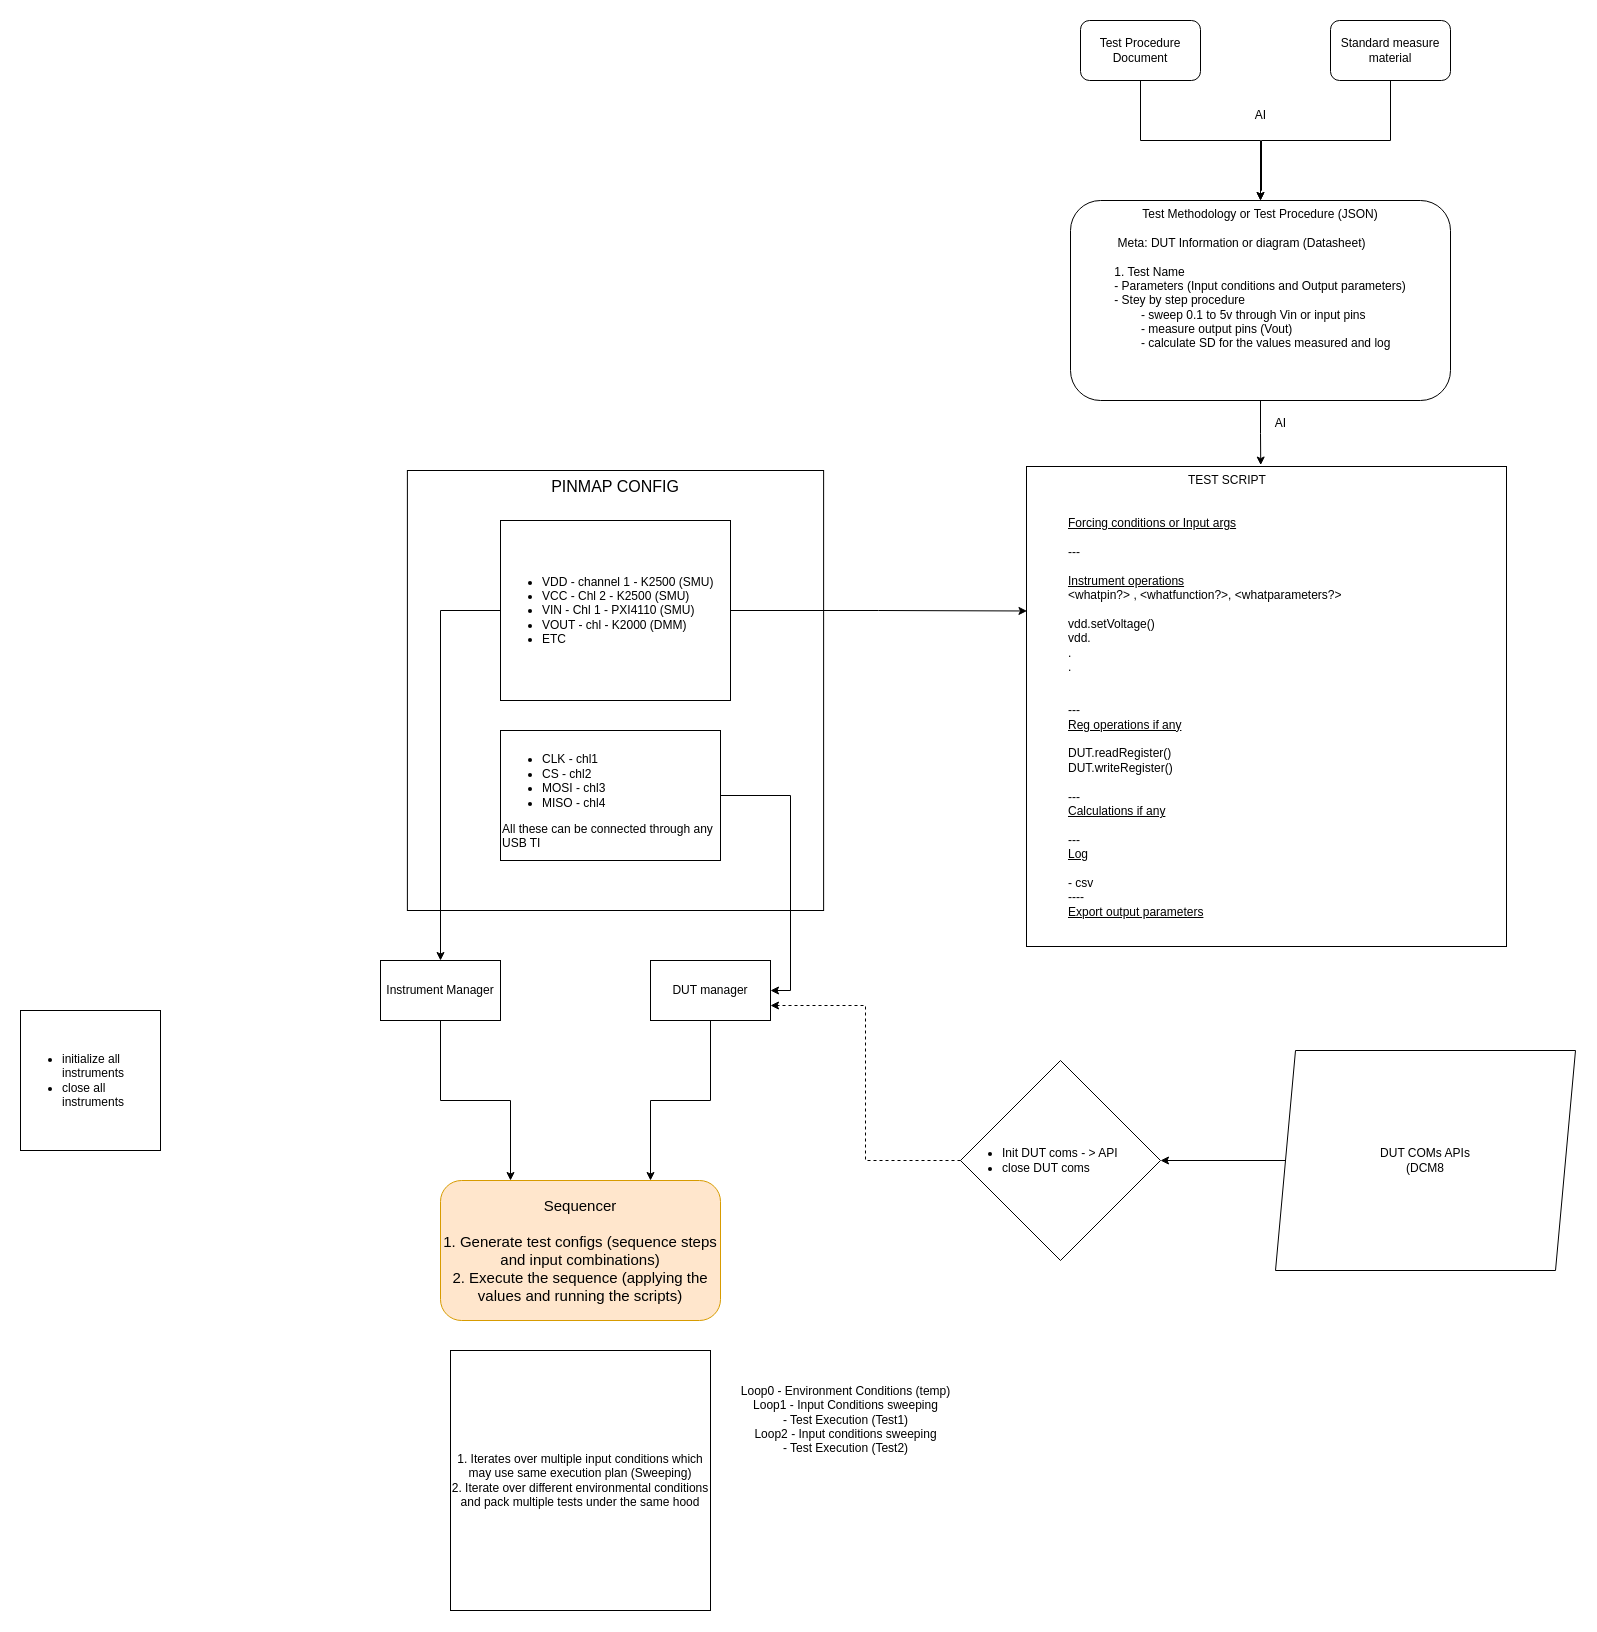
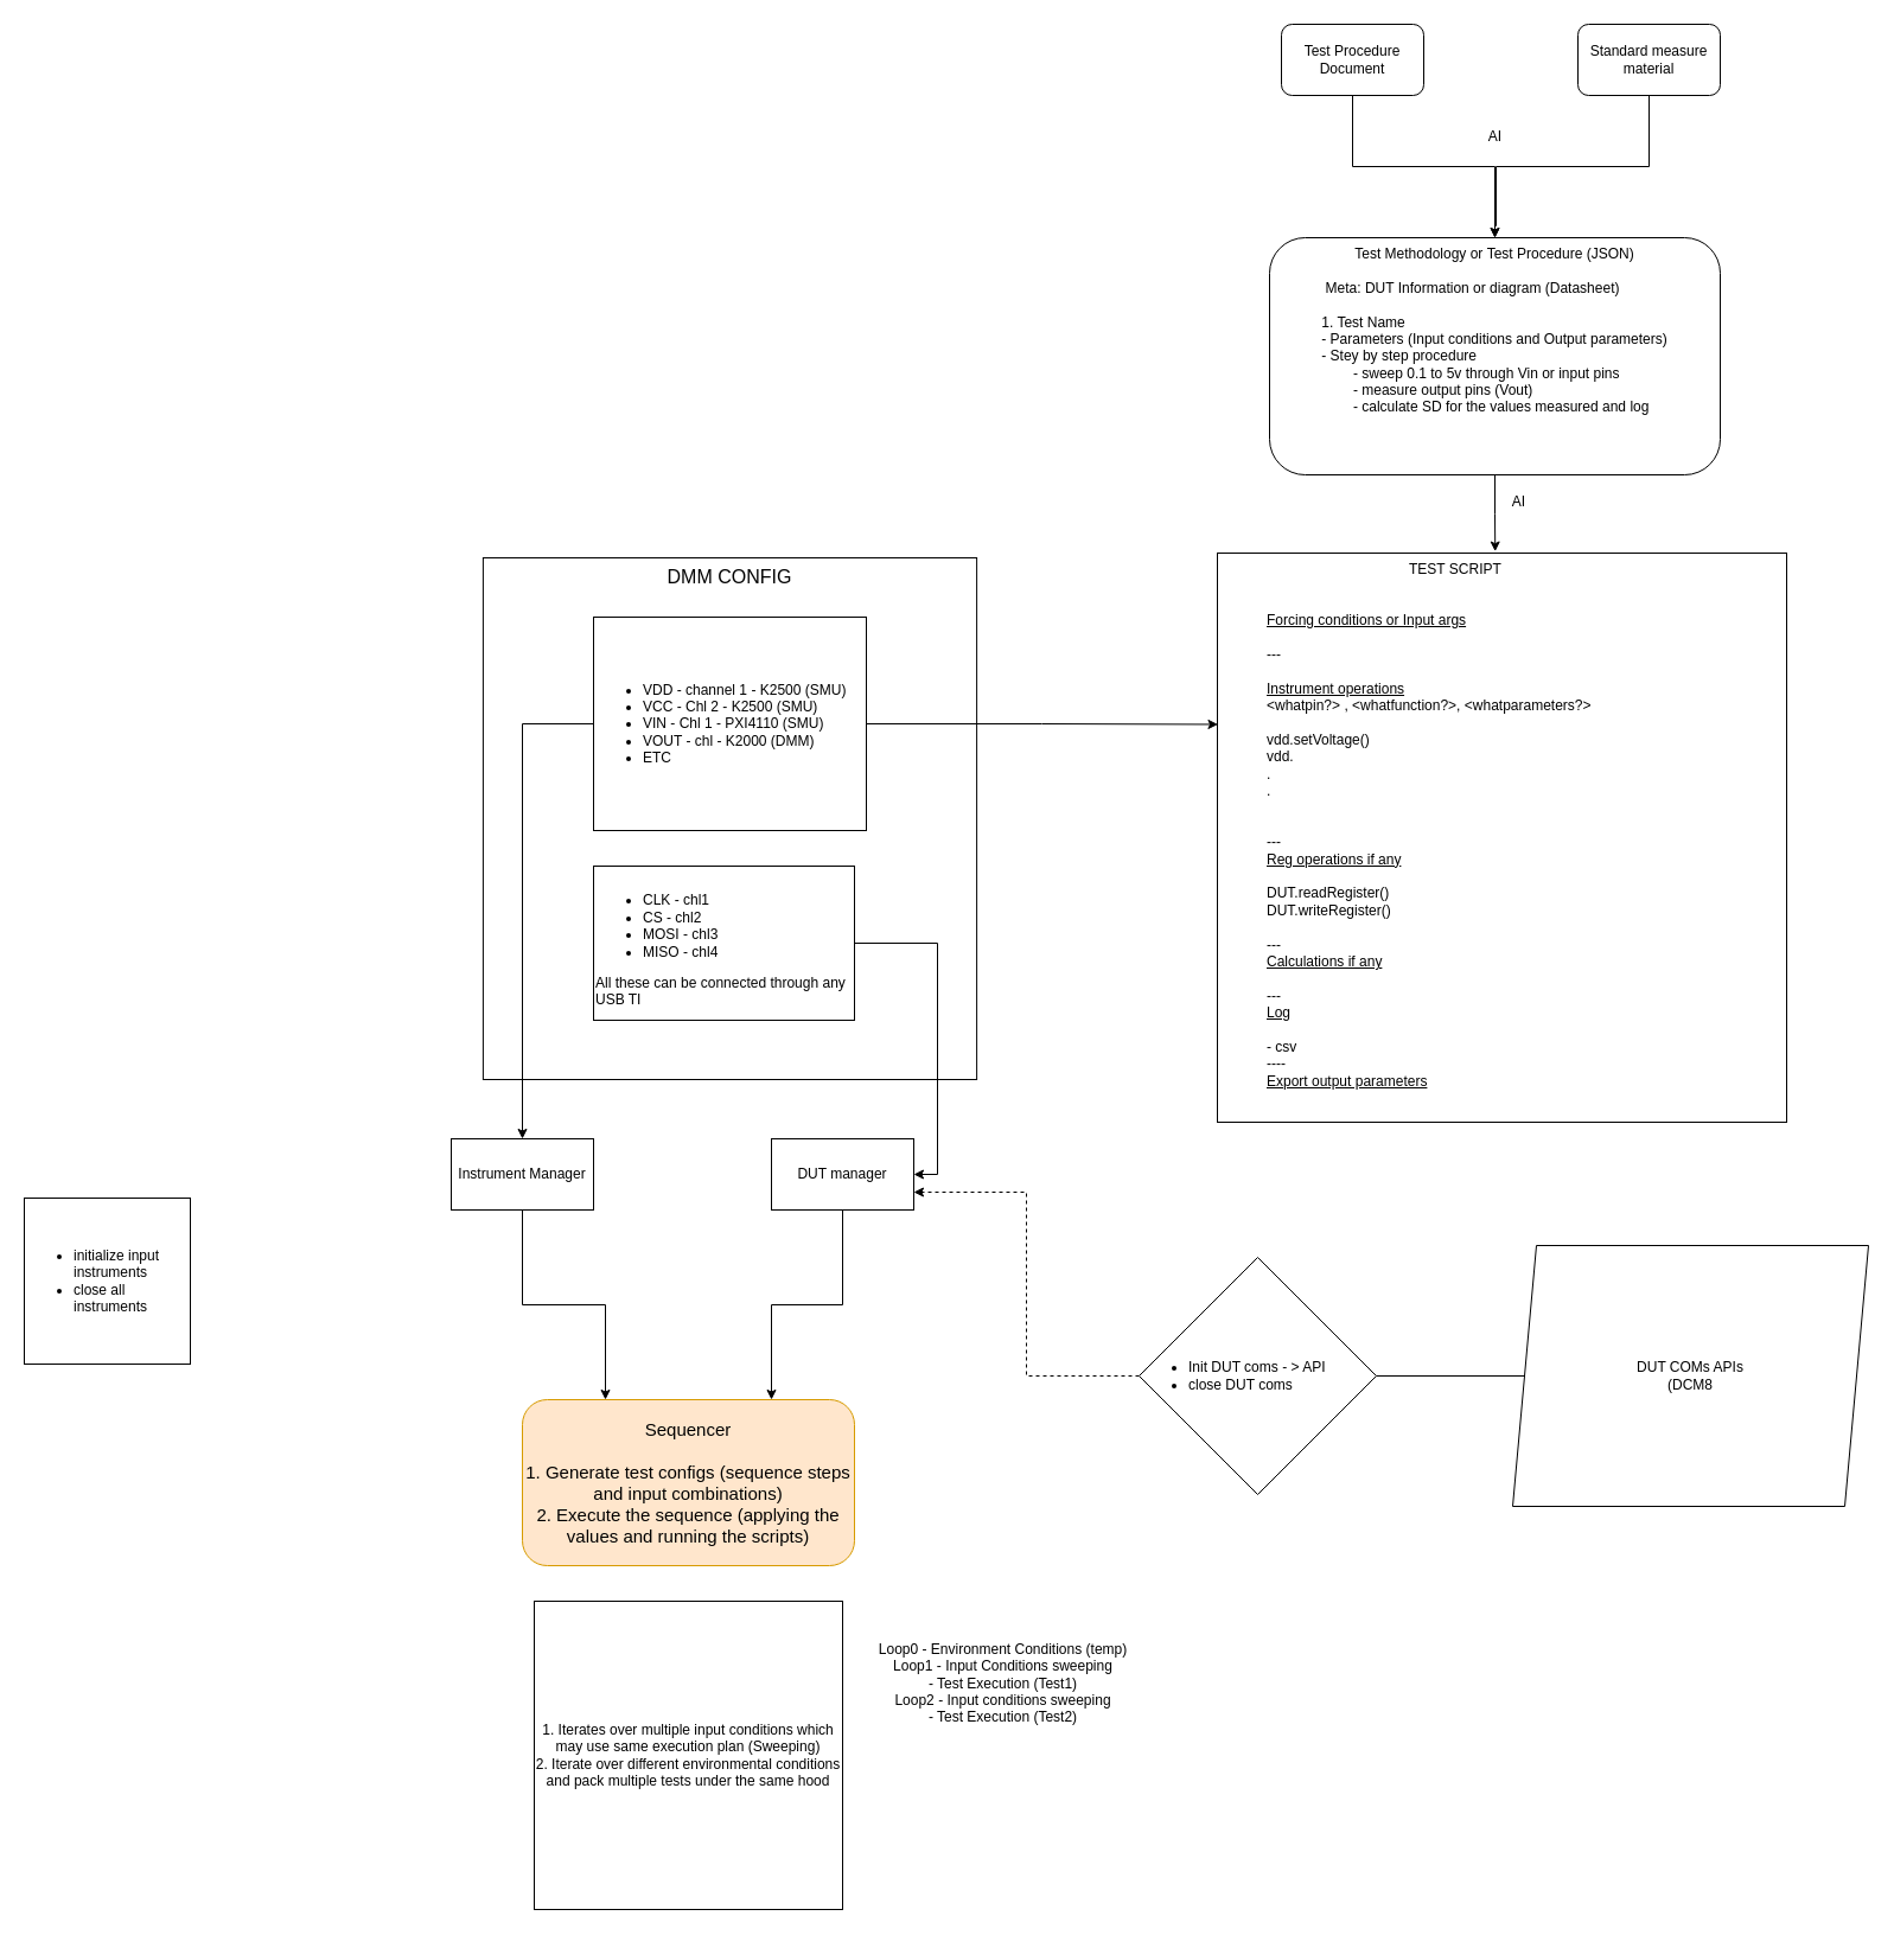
  <mxCell id="0" />
  <mxCell id="1" parent="0" />
  <mxCell id="2" style="edgeStyle=orthogonalEdgeStyle;rounded=0;orthogonalLoop=1;jettySize=auto;html=1;exitX=0.5;exitY=1;exitDx=0;exitDy=0;entryX=0.25;entryY=0;entryDx=0;entryDy=0;" edge="1" parent="1" source="3" target="17"><mxGeometry relative="1" as="geometry" /></mxCell>
  <mxCell id="3" value="Instrument Manager" style="rounded=0;whiteSpace=wrap;html=1;" vertex="1" parent="1"><mxGeometry x="380" y="960" width="120" height="60" as="geometry" /></mxCell>
- <mxCell id="4" value="&lt;ul&gt;&lt;li&gt;initialize all instruments&lt;/li&gt;&lt;li&gt;close all instruments&lt;/li&gt;&lt;/ul&gt;" style="whiteSpace=wrap;html=1;aspect=fixed;align=left;" vertex="1" parent="1"><mxGeometry x="20" y="1010" width="140" height="140" as="geometry" /></mxCell>
+ <mxCell id="4" value="&lt;ul&gt;&lt;li&gt;initialize input instruments&lt;/li&gt;&lt;li&gt;close all instruments&lt;/li&gt;&lt;/ul&gt;" style="whiteSpace=wrap;html=1;aspect=fixed;align=left;" vertex="1" parent="1"><mxGeometry x="20" y="1010" width="140" height="140" as="geometry" /></mxCell>
  <mxCell id="5" style="edgeStyle=orthogonalEdgeStyle;rounded=0;orthogonalLoop=1;jettySize=auto;html=1;entryX=1;entryY=0.75;entryDx=0;entryDy=0;dashed=1;" edge="1" parent="1" source="8" target="7"><mxGeometry relative="1" as="geometry" /></mxCell>
  <mxCell id="6" style="edgeStyle=orthogonalEdgeStyle;rounded=0;orthogonalLoop=1;jettySize=auto;html=1;exitX=0.5;exitY=1;exitDx=0;exitDy=0;entryX=0.75;entryY=0;entryDx=0;entryDy=0;" edge="1" parent="1" source="7" target="17"><mxGeometry relative="1" as="geometry" /></mxCell>
  <mxCell id="7" value="DUT manager" style="whiteSpace=wrap;html=1;" vertex="1" parent="1"><mxGeometry x="650" y="960" width="120" height="60" as="geometry" /></mxCell>
  <mxCell id="8" value="&lt;ul&gt;&lt;li&gt;Init DUT coms - &amp;gt; API&lt;/li&gt;&lt;li&gt;close DUT coms&lt;/li&gt;&lt;/ul&gt;" style="rhombus;whiteSpace=wrap;html=1;aspect=fixed;align=left;" vertex="1" parent="1"><mxGeometry x="960" y="1060" width="200" height="200" as="geometry" /></mxCell>
- <mxCell id="9" style="edgeStyle=orthogonalEdgeStyle;rounded=0;orthogonalLoop=1;jettySize=auto;html=1;entryX=1;entryY=0.5;entryDx=0;entryDy=0;" edge="1" parent="1" source="10" target="8"><mxGeometry relative="1" as="geometry" /></mxCell>
+ <mxCell id="9" style="edgeStyle=orthogonalEdgeStyle;rounded=0;orthogonalLoop=1;jettySize=auto;html=1;entryX=1;entryY=0.5;entryDx=0;entryDy=0;endArrow=none;" edge="1" parent="1" source="10" target="8"><mxGeometry relative="1" as="geometry" /></mxCell>
  <mxCell id="10" value="DUT COMs APIs&lt;div&gt;(DCM8&lt;/div&gt;" style="shape=parallelogram;perimeter=parallelogramPerimeter;whiteSpace=wrap;html=1;fixedSize=1;" vertex="1" parent="1"><mxGeometry x="1275" y="1050" width="300" height="220" as="geometry" /></mxCell>
- <mxCell id="11" value="&lt;font style=&quot;font-size: 16px;&quot;&gt;PINMAP CONFIG&lt;/font&gt;" style="whiteSpace=wrap;html=1;aspect=fixed;align=center;verticalAlign=top;" vertex="1" parent="1"><mxGeometry x="406.89" y="470" width="416.22" height="440" as="geometry" /></mxCell>
+ <mxCell id="11" value="&lt;font style=&quot;font-size: 16px;&quot;&gt;DMM CONFIG&lt;/font&gt;" style="whiteSpace=wrap;html=1;aspect=fixed;align=center;verticalAlign=top;" vertex="1" parent="1"><mxGeometry x="406.89" y="470" width="416.22" height="440" as="geometry" /></mxCell>
  <mxCell id="12" style="edgeStyle=orthogonalEdgeStyle;rounded=0;orthogonalLoop=1;jettySize=auto;html=1;exitX=0;exitY=0.5;exitDx=0;exitDy=0;entryX=0.5;entryY=0;entryDx=0;entryDy=0;" edge="1" parent="1" source="13" target="3"><mxGeometry relative="1" as="geometry" /></mxCell>
  <mxCell id="13" value="&lt;ul&gt;&lt;li&gt;VDD - channel 1 - K2500 (SMU)&lt;/li&gt;&lt;li&gt;VCC - Chl 2 - K2500 (SMU)&lt;/li&gt;&lt;li&gt;VIN - Chl 1 - PXI4110 (SMU)&lt;/li&gt;&lt;li&gt;VOUT - chl - K2000 (DMM)&lt;/li&gt;&lt;li&gt;ETC&lt;/li&gt;&lt;/ul&gt;" style="rounded=0;whiteSpace=wrap;html=1;align=left;" vertex="1" parent="1"><mxGeometry x="500" y="520" width="230" height="180" as="geometry" /></mxCell>
  <mxCell id="14" style="edgeStyle=orthogonalEdgeStyle;rounded=0;orthogonalLoop=1;jettySize=auto;html=1;exitX=1;exitY=0.5;exitDx=0;exitDy=0;entryX=1;entryY=0.5;entryDx=0;entryDy=0;" edge="1" parent="1" source="15" target="7"><mxGeometry relative="1" as="geometry" /></mxCell>
  <mxCell id="15" value="&lt;ul&gt;&lt;li&gt;CLK - chl1&lt;/li&gt;&lt;li&gt;CS - chl2&lt;/li&gt;&lt;li&gt;MOSI - chl3&lt;/li&gt;&lt;li&gt;MISO - chl4&lt;/li&gt;&lt;/ul&gt;All these can be connected through any USB TI" style="rounded=0;whiteSpace=wrap;html=1;align=left;" vertex="1" parent="1"><mxGeometry x="500" y="730" width="220" height="130" as="geometry" /></mxCell>
  <mxCell id="16" value="&lt;span style=&quot;white-space: pre;&quot;&gt;&#09;&lt;/span&gt;&lt;span style=&quot;white-space: pre;&quot;&gt;&#09;&lt;/span&gt;&lt;span style=&quot;white-space: pre;&quot;&gt;&#09;&lt;/span&gt;&lt;span style=&quot;white-space: pre;&quot;&gt;&#09;&lt;/span&gt;&lt;span style=&quot;white-space: pre;&quot;&gt;&#09;&lt;/span&gt;&lt;span style=&quot;white-space: pre;&quot;&gt;&#09;&lt;/span&gt;TEST SCRIPT&lt;div&gt;&lt;br&gt;&lt;/div&gt;&lt;div&gt;&lt;br&gt;&lt;/div&gt;&lt;div&gt;&lt;blockquote style=&quot;margin: 0 0 0 40px; border: none; padding: 0px;&quot;&gt;&lt;div&gt;&lt;u&gt;Forcing conditions or Input args&lt;/u&gt;&lt;/div&gt;&lt;div&gt;&lt;u&gt;&lt;br&gt;&lt;/u&gt;&lt;/div&gt;&lt;div&gt;---&lt;/div&gt;&lt;div&gt;&lt;u&gt;&lt;br&gt;&lt;/u&gt;&lt;/div&gt;&lt;div&gt;&lt;u&gt;Instrument operations&lt;/u&gt;&lt;/div&gt;&lt;div&gt;&amp;lt;whatpin?&amp;gt; , &amp;lt;whatfunction?&amp;gt;, &amp;lt;whatparameters?&amp;gt;&amp;nbsp;&lt;/div&gt;&lt;div&gt;&lt;br&gt;&lt;/div&gt;&lt;div&gt;vdd.setVoltage()&lt;/div&gt;&lt;div&gt;vdd.&lt;/div&gt;&lt;div&gt;.&lt;/div&gt;&lt;div&gt;.&lt;/div&gt;&lt;div&gt;&lt;br&gt;&lt;/div&gt;&lt;div&gt;&lt;br&gt;&lt;/div&gt;&lt;div&gt;---&lt;/div&gt;&lt;div&gt;&lt;u&gt;Reg operations if any&lt;/u&gt;&lt;/div&gt;&lt;div&gt;&lt;br&gt;&lt;/div&gt;&lt;div&gt;DUT.readRegister()&lt;/div&gt;&lt;div&gt;DUT.writeRegister()&lt;/div&gt;&lt;div&gt;&lt;br&gt;&lt;/div&gt;&lt;div&gt;---&lt;/div&gt;&lt;div&gt;&lt;u&gt;Calculations if any&lt;/u&gt;&lt;/div&gt;&lt;div&gt;&lt;br&gt;&lt;/div&gt;&lt;div&gt;---&lt;/div&gt;&lt;div&gt;&lt;u&gt;Log&lt;/u&gt;&lt;/div&gt;&lt;div&gt;&lt;u&gt;&lt;br&gt;&lt;/u&gt;&lt;/div&gt;&lt;div&gt;- csv&lt;/div&gt;&lt;div&gt;----&lt;/div&gt;&lt;div&gt;&lt;u&gt;Export output parameters&lt;/u&gt;&lt;/div&gt;&lt;/blockquote&gt;&lt;/div&gt;" style="whiteSpace=wrap;html=1;aspect=fixed;align=left;verticalAlign=top;" vertex="1" parent="1"><mxGeometry x="1026" y="466" width="480" height="480" as="geometry" /></mxCell>
  <mxCell id="17" value="&lt;font style=&quot;font-size: 15px;&quot;&gt;Sequencer&lt;/font&gt;&lt;div&gt;&lt;font style=&quot;font-size: 15px;&quot;&gt;&lt;br&gt;&lt;/font&gt;&lt;/div&gt;&lt;div&gt;&lt;font style=&quot;font-size: 15px;&quot;&gt;1. Generate test configs (sequence steps and input combinations)&lt;/font&gt;&lt;/div&gt;&lt;div&gt;&lt;font style=&quot;font-size: 15px;&quot;&gt;2. Execute the sequence (applying the values and running the scripts)&lt;/font&gt;&lt;/div&gt;" style="rounded=1;whiteSpace=wrap;html=1;fillColor=#ffe6cc;strokeColor=#d79b00;" vertex="1" parent="1"><mxGeometry x="440" y="1180" width="280" height="140" as="geometry" /></mxCell>
  <mxCell id="18" value="Test Methodology&amp;nbsp;&lt;span style=&quot;background-color: transparent; color: light-dark(rgb(0, 0, 0), rgb(255, 255, 255));&quot;&gt;or&amp;nbsp;&lt;/span&gt;&lt;span style=&quot;background-color: transparent; color: light-dark(rgb(0, 0, 0), rgb(255, 255, 255));&quot;&gt;Test Procedure (JSON)&lt;/span&gt;&lt;div&gt;&lt;br&gt;&lt;/div&gt;&lt;div&gt;&lt;div style=&quot;text-align: left;&quot;&gt;&lt;span style=&quot;background-color: transparent; color: light-dark(rgb(0, 0, 0), rgb(255, 255, 255));&quot;&gt;&amp;nbsp;Meta: DUT Information or diagram (Datasheet)&lt;/span&gt;&lt;/div&gt;&lt;div style=&quot;text-align: left;&quot;&gt;&lt;br&gt;&lt;/div&gt;&lt;div style=&quot;text-align: left;&quot;&gt;1. Test Name&lt;/div&gt;&lt;div style=&quot;text-align: left;&quot;&gt;- Parameters (Input conditions and Output parameters)&lt;/div&gt;&lt;div style=&quot;text-align: left;&quot;&gt;- Stey by step procedure&lt;/div&gt;&lt;div style=&quot;text-align: left;&quot;&gt;&lt;span style=&quot;white-space: pre;&quot;&gt;&#09;&lt;/span&gt;- sweep 0.1 to 5v through Vin or input pins&lt;br&gt;&lt;/div&gt;&lt;div style=&quot;text-align: left;&quot;&gt;&lt;span style=&quot;white-space: pre;&quot;&gt;&#09;&lt;/span&gt;- measure output pins (Vout)&lt;br&gt;&lt;/div&gt;&lt;div style=&quot;text-align: left;&quot;&gt;&lt;span style=&quot;white-space: pre;&quot;&gt;&#09;&lt;/span&gt;- calculate SD for the values measured and log&lt;br&gt;&lt;/div&gt;&lt;div style=&quot;text-align: left;&quot;&gt;&lt;span style=&quot;white-space: pre;&quot;&gt;&#09;&lt;/span&gt;&lt;br&gt;&lt;/div&gt;&lt;div&gt;&lt;div&gt;&lt;br&gt;&lt;/div&gt;&lt;div&gt;&lt;br&gt;&lt;/div&gt;&lt;/div&gt;&lt;/div&gt;" style="rounded=1;whiteSpace=wrap;html=1;" vertex="1" parent="1"><mxGeometry x="1070" y="200" width="380" height="200" as="geometry" /></mxCell>
  <mxCell id="19" style="edgeStyle=orthogonalEdgeStyle;rounded=0;orthogonalLoop=1;jettySize=auto;html=1;exitX=0.5;exitY=1;exitDx=0;exitDy=0;" edge="1" parent="1" source="20" target="18"><mxGeometry relative="1" as="geometry" /></mxCell>
  <mxCell id="20" value="Test Procedure Document" style="rounded=1;whiteSpace=wrap;html=1;" vertex="1" parent="1"><mxGeometry x="1080" y="20" width="120" height="60" as="geometry" /></mxCell>
  <mxCell id="21" value="AI" style="text;html=1;align=center;verticalAlign=middle;resizable=0;points=[];autosize=1;strokeColor=none;fillColor=none;" vertex="1" parent="1"><mxGeometry x="1245" y="100" width="30" height="30" as="geometry" /></mxCell>
  <mxCell id="22" style="edgeStyle=orthogonalEdgeStyle;rounded=0;orthogonalLoop=1;jettySize=auto;html=1;exitX=0.5;exitY=1;exitDx=0;exitDy=0;entryX=0.488;entryY=-0.003;entryDx=0;entryDy=0;entryPerimeter=0;" edge="1" parent="1" source="18" target="16"><mxGeometry relative="1" as="geometry" /></mxCell>
  <mxCell id="23" style="edgeStyle=orthogonalEdgeStyle;rounded=0;orthogonalLoop=1;jettySize=auto;html=1;exitX=0.5;exitY=1;exitDx=0;exitDy=0;" edge="1" parent="1" source="24"><mxGeometry relative="1" as="geometry"><mxPoint x="1260" y="200" as="targetPoint" /><Array as="points"><mxPoint x="1390" y="140" /><mxPoint x="1261" y="140" /><mxPoint x="1261" y="190" /><mxPoint x="1260" y="190" /></Array></mxGeometry></mxCell>
  <mxCell id="24" value="Standard measure material" style="rounded=1;whiteSpace=wrap;html=1;" vertex="1" parent="1"><mxGeometry x="1330" y="20" width="120" height="60" as="geometry" /></mxCell>
  <mxCell id="25" value="1. Iterates over multiple input conditions which may use same execution plan (Sweeping)&lt;div&gt;2. Iterate over different environmental conditions and pack multiple tests under the same hood&lt;/div&gt;" style="whiteSpace=wrap;html=1;aspect=fixed;" vertex="1" parent="1"><mxGeometry x="450" y="1350" width="260" height="260" as="geometry" /></mxCell>
  <mxCell id="26" value="&lt;div&gt;&lt;br&gt;&lt;/div&gt;&lt;div&gt;&lt;br&gt;&lt;/div&gt;Loop0 - Environment Conditions (temp)&lt;div&gt;Loop1 - Input Conditions sweeping&lt;div&gt;- Test Execution (Test1)&lt;/div&gt;&lt;div&gt;Loop2 - Input conditions sweeping&lt;/div&gt;&lt;div&gt;- Test Execution (Test2)&lt;/div&gt;&lt;/div&gt;" style="text;html=1;align=center;verticalAlign=middle;resizable=0;points=[];autosize=1;strokeColor=none;fillColor=none;" vertex="1" parent="1"><mxGeometry x="730" y="1350" width="230" height="110" as="geometry" /></mxCell>
  <mxCell id="27" style="edgeStyle=orthogonalEdgeStyle;rounded=0;orthogonalLoop=1;jettySize=auto;html=1;exitX=1;exitY=0.5;exitDx=0;exitDy=0;entryX=0.001;entryY=0.301;entryDx=0;entryDy=0;entryPerimeter=0;" edge="1" parent="1" source="13" target="16"><mxGeometry relative="1" as="geometry" /></mxCell>
  <mxCell id="28" value="AI" style="text;html=1;align=center;verticalAlign=middle;resizable=0;points=[];autosize=1;strokeColor=none;fillColor=none;" vertex="1" parent="1"><mxGeometry x="1265" y="408" width="30" height="30" as="geometry" /></mxCell>
